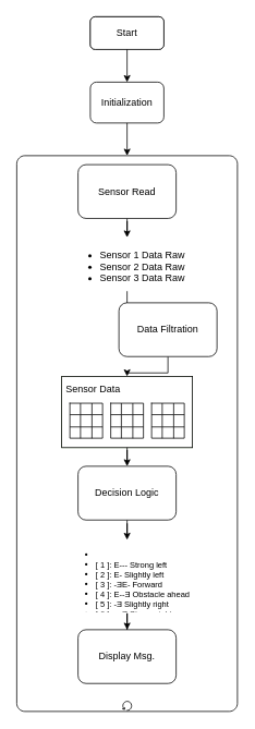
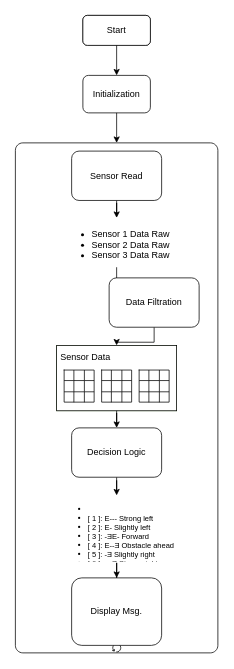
  <mxCell id="0" />
  <mxCell id="1" parent="0" />
  <mxCell id="2" value="Start" style="rounded=1;whiteSpace=wrap;html=1;" vertex="1" parent="1"><mxGeometry x="110" y="20" width="90" height="40" as="geometry" /></mxCell>
  <mxCell id="3" value="Initialization" style="whiteSpace=wrap;html=1;rounded=1;" vertex="1" parent="1"><mxGeometry x="110" y="100" width="90" height="50" as="geometry" /></mxCell>
  <mxCell id="4" value="Start" style="rounded=1;whiteSpace=wrap;html=1;" vertex="1" parent="1"><mxGeometry x="110" y="20" width="90" height="40" as="geometry" /></mxCell>
  <mxCell id="5" value="" style="endArrow=classic;html=1;rounded=0;" edge="1" parent="1" source="4" target="3"><mxGeometry width="50" height="50" relative="1" as="geometry"><mxPoint x="290" y="280" as="sourcePoint" /><mxPoint x="340" y="230" as="targetPoint" /></mxGeometry></mxCell>
  <mxCell id="6" value="" style="points=[[0.25,0,0],[0.5,0,0],[0.75,0,0],[1,0.25,0],[1,0.5,0],[1,0.75,0],[0.75,1,0],[0.5,1,0],[0.25,1,0],[0,0.75,0],[0,0.5,0],[0,0.25,0]];shape=mxgraph.bpmn.task;whiteSpace=wrap;rectStyle=rounded;size=10;html=1;container=1;expand=0;collapsible=0;taskMarker=abstract;isLoopStandard=1;" vertex="1" parent="1"><mxGeometry x="20" y="190" width="270" height="680" as="geometry" /></mxCell>
  <mxCell id="7" style="edgeStyle=orthogonalEdgeStyle;rounded=0;orthogonalLoop=1;jettySize=auto;html=1;" edge="1" parent="6" source="8" target="53"><mxGeometry relative="1" as="geometry" /></mxCell>
  <mxCell id="8" value="&lt;ul&gt;&lt;li&gt;Sensor 1 Data Raw&lt;/li&gt;&lt;li&gt;Sensor 2 Data Raw&amp;nbsp;&lt;/li&gt;&lt;li&gt;Sensor 3 Data Raw&lt;/li&gt;&lt;/ul&gt;" style="text;strokeColor=none;fillColor=none;html=1;whiteSpace=wrap;verticalAlign=middle;overflow=hidden;" vertex="1" parent="6"><mxGeometry x="60" y="100.0" width="150" height="65.806" as="geometry" /></mxCell>
  <mxCell id="9" value="" style="group;fillColor=#d5e8d4;strokeColor=#82b366;fillStyle=solid;" vertex="1" connectable="0" parent="6"><mxGeometry x="55" y="270.001" width="160" height="87.194" as="geometry" /></mxCell>
  <mxCell id="10" value="&amp;nbsp;Sensor Data&lt;div&gt;&lt;br&gt;&lt;/div&gt;&lt;div&gt;&lt;br&gt;&lt;/div&gt;&lt;div&gt;&lt;br&gt;&lt;/div&gt;&lt;div&gt;&lt;br&gt;&lt;/div&gt;" style="whiteSpace=wrap;html=1;align=left;" vertex="1" parent="9"><mxGeometry width="160" height="87.194" as="geometry" /></mxCell>
  <mxCell id="11" value="" style="shape=table;startSize=0;container=1;collapsible=0;childLayout=tableLayout;fontSize=16;" vertex="1" parent="9"><mxGeometry x="60" y="32.903" width="40" height="42.774" as="geometry" /></mxCell>
  <mxCell id="12" value="" style="shape=tableRow;horizontal=0;startSize=0;swimlaneHead=0;swimlaneBody=0;strokeColor=inherit;top=0;left=0;bottom=0;right=0;collapsible=0;dropTarget=0;fillColor=none;points=[[0,0.5],[1,0.5]];portConstraint=eastwest;fontSize=16;" vertex="1" parent="11"><mxGeometry width="40" height="14" as="geometry" /></mxCell>
  <mxCell id="13" value="" style="shape=partialRectangle;html=1;whiteSpace=wrap;connectable=0;strokeColor=inherit;overflow=hidden;fillColor=none;top=0;left=0;bottom=0;right=0;pointerEvents=1;fontSize=16;" vertex="1" parent="12"><mxGeometry width="13" height="14" as="geometry"><mxRectangle width="13" height="14" as="alternateBounds" /></mxGeometry></mxCell>
  <mxCell id="14" value="" style="shape=partialRectangle;html=1;whiteSpace=wrap;connectable=0;strokeColor=inherit;overflow=hidden;fillColor=none;top=0;left=0;bottom=0;right=0;pointerEvents=1;fontSize=16;" vertex="1" parent="12"><mxGeometry x="13" width="14" height="14" as="geometry"><mxRectangle width="14" height="14" as="alternateBounds" /></mxGeometry></mxCell>
  <mxCell id="15" value="" style="shape=partialRectangle;html=1;whiteSpace=wrap;connectable=0;strokeColor=inherit;overflow=hidden;fillColor=none;top=0;left=0;bottom=0;right=0;pointerEvents=1;fontSize=16;" vertex="1" parent="12"><mxGeometry x="27" width="13" height="14" as="geometry"><mxRectangle width="13" height="14" as="alternateBounds" /></mxGeometry></mxCell>
  <mxCell id="16" value="" style="shape=tableRow;horizontal=0;startSize=0;swimlaneHead=0;swimlaneBody=0;strokeColor=inherit;top=0;left=0;bottom=0;right=0;collapsible=0;dropTarget=0;fillColor=none;points=[[0,0.5],[1,0.5]];portConstraint=eastwest;fontSize=16;" vertex="1" parent="11"><mxGeometry y="14" width="40" height="15" as="geometry" /></mxCell>
  <mxCell id="17" value="" style="shape=partialRectangle;html=1;whiteSpace=wrap;connectable=0;strokeColor=inherit;overflow=hidden;fillColor=none;top=0;left=0;bottom=0;right=0;pointerEvents=1;fontSize=16;" vertex="1" parent="16"><mxGeometry width="13" height="15" as="geometry"><mxRectangle width="13" height="15" as="alternateBounds" /></mxGeometry></mxCell>
  <mxCell id="18" value="" style="shape=partialRectangle;html=1;whiteSpace=wrap;connectable=0;strokeColor=inherit;overflow=hidden;fillColor=none;top=0;left=0;bottom=0;right=0;pointerEvents=1;fontSize=16;" vertex="1" parent="16"><mxGeometry x="13" width="14" height="15" as="geometry"><mxRectangle width="14" height="15" as="alternateBounds" /></mxGeometry></mxCell>
  <mxCell id="19" value="" style="shape=partialRectangle;html=1;whiteSpace=wrap;connectable=0;strokeColor=inherit;overflow=hidden;fillColor=none;top=0;left=0;bottom=0;right=0;pointerEvents=1;fontSize=16;" vertex="1" parent="16"><mxGeometry x="27" width="13" height="15" as="geometry"><mxRectangle width="13" height="15" as="alternateBounds" /></mxGeometry></mxCell>
  <mxCell id="20" value="" style="shape=tableRow;horizontal=0;startSize=0;swimlaneHead=0;swimlaneBody=0;strokeColor=inherit;top=0;left=0;bottom=0;right=0;collapsible=0;dropTarget=0;fillColor=none;points=[[0,0.5],[1,0.5]];portConstraint=eastwest;fontSize=16;" vertex="1" parent="11"><mxGeometry y="29" width="40" height="14" as="geometry" /></mxCell>
  <mxCell id="21" value="" style="shape=partialRectangle;html=1;whiteSpace=wrap;connectable=0;strokeColor=inherit;overflow=hidden;fillColor=none;top=0;left=0;bottom=0;right=0;pointerEvents=1;fontSize=16;" vertex="1" parent="20"><mxGeometry width="13" height="14" as="geometry"><mxRectangle width="13" height="14" as="alternateBounds" /></mxGeometry></mxCell>
  <mxCell id="22" value="" style="shape=partialRectangle;html=1;whiteSpace=wrap;connectable=0;strokeColor=inherit;overflow=hidden;fillColor=none;top=0;left=0;bottom=0;right=0;pointerEvents=1;fontSize=16;" vertex="1" parent="20"><mxGeometry x="13" width="14" height="14" as="geometry"><mxRectangle width="14" height="14" as="alternateBounds" /></mxGeometry></mxCell>
  <mxCell id="23" value="" style="shape=partialRectangle;html=1;whiteSpace=wrap;connectable=0;strokeColor=inherit;overflow=hidden;fillColor=none;top=0;left=0;bottom=0;right=0;pointerEvents=1;fontSize=16;" vertex="1" parent="20"><mxGeometry x="27" width="13" height="14" as="geometry"><mxRectangle width="13" height="14" as="alternateBounds" /></mxGeometry></mxCell>
  <mxCell id="24" value="" style="shape=table;startSize=0;container=1;collapsible=0;childLayout=tableLayout;fontSize=16;" vertex="1" parent="9"><mxGeometry x="110" y="32.903" width="40" height="42.774" as="geometry" /></mxCell>
  <mxCell id="25" value="" style="shape=tableRow;horizontal=0;startSize=0;swimlaneHead=0;swimlaneBody=0;strokeColor=inherit;top=0;left=0;bottom=0;right=0;collapsible=0;dropTarget=0;fillColor=none;points=[[0,0.5],[1,0.5]];portConstraint=eastwest;fontSize=16;" vertex="1" parent="24"><mxGeometry width="40" height="14" as="geometry" /></mxCell>
  <mxCell id="26" value="" style="shape=partialRectangle;html=1;whiteSpace=wrap;connectable=0;strokeColor=inherit;overflow=hidden;fillColor=none;top=0;left=0;bottom=0;right=0;pointerEvents=1;fontSize=16;" vertex="1" parent="25"><mxGeometry width="13" height="14" as="geometry"><mxRectangle width="13" height="14" as="alternateBounds" /></mxGeometry></mxCell>
  <mxCell id="27" value="" style="shape=partialRectangle;html=1;whiteSpace=wrap;connectable=0;strokeColor=inherit;overflow=hidden;fillColor=none;top=0;left=0;bottom=0;right=0;pointerEvents=1;fontSize=16;" vertex="1" parent="25"><mxGeometry x="13" width="14" height="14" as="geometry"><mxRectangle width="14" height="14" as="alternateBounds" /></mxGeometry></mxCell>
  <mxCell id="28" value="" style="shape=partialRectangle;html=1;whiteSpace=wrap;connectable=0;strokeColor=inherit;overflow=hidden;fillColor=none;top=0;left=0;bottom=0;right=0;pointerEvents=1;fontSize=16;" vertex="1" parent="25"><mxGeometry x="27" width="13" height="14" as="geometry"><mxRectangle width="13" height="14" as="alternateBounds" /></mxGeometry></mxCell>
  <mxCell id="29" value="" style="shape=tableRow;horizontal=0;startSize=0;swimlaneHead=0;swimlaneBody=0;strokeColor=inherit;top=0;left=0;bottom=0;right=0;collapsible=0;dropTarget=0;fillColor=none;points=[[0,0.5],[1,0.5]];portConstraint=eastwest;fontSize=16;" vertex="1" parent="24"><mxGeometry y="14" width="40" height="15" as="geometry" /></mxCell>
  <mxCell id="30" value="" style="shape=partialRectangle;html=1;whiteSpace=wrap;connectable=0;strokeColor=inherit;overflow=hidden;fillColor=none;top=0;left=0;bottom=0;right=0;pointerEvents=1;fontSize=16;" vertex="1" parent="29"><mxGeometry width="13" height="15" as="geometry"><mxRectangle width="13" height="15" as="alternateBounds" /></mxGeometry></mxCell>
  <mxCell id="31" value="" style="shape=partialRectangle;html=1;whiteSpace=wrap;connectable=0;strokeColor=inherit;overflow=hidden;fillColor=none;top=0;left=0;bottom=0;right=0;pointerEvents=1;fontSize=16;" vertex="1" parent="29"><mxGeometry x="13" width="14" height="15" as="geometry"><mxRectangle width="14" height="15" as="alternateBounds" /></mxGeometry></mxCell>
  <mxCell id="32" value="" style="shape=partialRectangle;html=1;whiteSpace=wrap;connectable=0;strokeColor=inherit;overflow=hidden;fillColor=none;top=0;left=0;bottom=0;right=0;pointerEvents=1;fontSize=16;" vertex="1" parent="29"><mxGeometry x="27" width="13" height="15" as="geometry"><mxRectangle width="13" height="15" as="alternateBounds" /></mxGeometry></mxCell>
  <mxCell id="33" value="" style="shape=tableRow;horizontal=0;startSize=0;swimlaneHead=0;swimlaneBody=0;strokeColor=inherit;top=0;left=0;bottom=0;right=0;collapsible=0;dropTarget=0;fillColor=none;points=[[0,0.5],[1,0.5]];portConstraint=eastwest;fontSize=16;" vertex="1" parent="24"><mxGeometry y="29" width="40" height="14" as="geometry" /></mxCell>
  <mxCell id="34" value="" style="shape=partialRectangle;html=1;whiteSpace=wrap;connectable=0;strokeColor=inherit;overflow=hidden;fillColor=none;top=0;left=0;bottom=0;right=0;pointerEvents=1;fontSize=16;" vertex="1" parent="33"><mxGeometry width="13" height="14" as="geometry"><mxRectangle width="13" height="14" as="alternateBounds" /></mxGeometry></mxCell>
  <mxCell id="35" value="" style="shape=partialRectangle;html=1;whiteSpace=wrap;connectable=0;strokeColor=inherit;overflow=hidden;fillColor=none;top=0;left=0;bottom=0;right=0;pointerEvents=1;fontSize=16;" vertex="1" parent="33"><mxGeometry x="13" width="14" height="14" as="geometry"><mxRectangle width="14" height="14" as="alternateBounds" /></mxGeometry></mxCell>
  <mxCell id="36" value="" style="shape=partialRectangle;html=1;whiteSpace=wrap;connectable=0;strokeColor=inherit;overflow=hidden;fillColor=none;top=0;left=0;bottom=0;right=0;pointerEvents=1;fontSize=16;" vertex="1" parent="33"><mxGeometry x="27" width="13" height="14" as="geometry"><mxRectangle width="13" height="14" as="alternateBounds" /></mxGeometry></mxCell>
  <mxCell id="37" value="" style="shape=table;startSize=0;container=1;collapsible=0;childLayout=tableLayout;fontSize=16;" vertex="1" parent="9"><mxGeometry x="10" y="32.903" width="40" height="42.774" as="geometry" /></mxCell>
  <mxCell id="38" value="" style="shape=tableRow;horizontal=0;startSize=0;swimlaneHead=0;swimlaneBody=0;strokeColor=inherit;top=0;left=0;bottom=0;right=0;collapsible=0;dropTarget=0;fillColor=none;points=[[0,0.5],[1,0.5]];portConstraint=eastwest;fontSize=16;" vertex="1" parent="37"><mxGeometry width="40" height="14" as="geometry" /></mxCell>
  <mxCell id="39" value="" style="shape=partialRectangle;html=1;whiteSpace=wrap;connectable=0;strokeColor=inherit;overflow=hidden;fillColor=none;top=0;left=0;bottom=0;right=0;pointerEvents=1;fontSize=16;" vertex="1" parent="38"><mxGeometry width="13" height="14" as="geometry"><mxRectangle width="13" height="14" as="alternateBounds" /></mxGeometry></mxCell>
  <mxCell id="40" value="" style="shape=partialRectangle;html=1;whiteSpace=wrap;connectable=0;strokeColor=inherit;overflow=hidden;fillColor=none;top=0;left=0;bottom=0;right=0;pointerEvents=1;fontSize=16;" vertex="1" parent="38"><mxGeometry x="13" width="14" height="14" as="geometry"><mxRectangle width="14" height="14" as="alternateBounds" /></mxGeometry></mxCell>
  <mxCell id="41" value="" style="shape=partialRectangle;html=1;whiteSpace=wrap;connectable=0;strokeColor=inherit;overflow=hidden;fillColor=none;top=0;left=0;bottom=0;right=0;pointerEvents=1;fontSize=16;" vertex="1" parent="38"><mxGeometry x="27" width="13" height="14" as="geometry"><mxRectangle width="13" height="14" as="alternateBounds" /></mxGeometry></mxCell>
  <mxCell id="42" value="" style="shape=tableRow;horizontal=0;startSize=0;swimlaneHead=0;swimlaneBody=0;strokeColor=inherit;top=0;left=0;bottom=0;right=0;collapsible=0;dropTarget=0;fillColor=none;points=[[0,0.5],[1,0.5]];portConstraint=eastwest;fontSize=16;" vertex="1" parent="37"><mxGeometry y="14" width="40" height="15" as="geometry" /></mxCell>
  <mxCell id="43" value="" style="shape=partialRectangle;html=1;whiteSpace=wrap;connectable=0;strokeColor=inherit;overflow=hidden;fillColor=none;top=0;left=0;bottom=0;right=0;pointerEvents=1;fontSize=16;" vertex="1" parent="42"><mxGeometry width="13" height="15" as="geometry"><mxRectangle width="13" height="15" as="alternateBounds" /></mxGeometry></mxCell>
  <mxCell id="44" value="" style="shape=partialRectangle;html=1;whiteSpace=wrap;connectable=0;strokeColor=inherit;overflow=hidden;fillColor=none;top=0;left=0;bottom=0;right=0;pointerEvents=1;fontSize=16;" vertex="1" parent="42"><mxGeometry x="13" width="14" height="15" as="geometry"><mxRectangle width="14" height="15" as="alternateBounds" /></mxGeometry></mxCell>
  <mxCell id="45" value="" style="shape=partialRectangle;html=1;whiteSpace=wrap;connectable=0;strokeColor=inherit;overflow=hidden;fillColor=none;top=0;left=0;bottom=0;right=0;pointerEvents=1;fontSize=16;" vertex="1" parent="42"><mxGeometry x="27" width="13" height="15" as="geometry"><mxRectangle width="13" height="15" as="alternateBounds" /></mxGeometry></mxCell>
  <mxCell id="46" value="" style="shape=tableRow;horizontal=0;startSize=0;swimlaneHead=0;swimlaneBody=0;strokeColor=inherit;top=0;left=0;bottom=0;right=0;collapsible=0;dropTarget=0;fillColor=none;points=[[0,0.5],[1,0.5]];portConstraint=eastwest;fontSize=16;" vertex="1" parent="37"><mxGeometry y="29" width="40" height="14" as="geometry" /></mxCell>
  <mxCell id="47" value="" style="shape=partialRectangle;html=1;whiteSpace=wrap;connectable=0;strokeColor=inherit;overflow=hidden;fillColor=none;top=0;left=0;bottom=0;right=0;pointerEvents=1;fontSize=16;" vertex="1" parent="46"><mxGeometry width="13" height="14" as="geometry"><mxRectangle width="13" height="14" as="alternateBounds" /></mxGeometry></mxCell>
  <mxCell id="48" value="" style="shape=partialRectangle;html=1;whiteSpace=wrap;connectable=0;strokeColor=inherit;overflow=hidden;fillColor=none;top=0;left=0;bottom=0;right=0;pointerEvents=1;fontSize=16;" vertex="1" parent="46"><mxGeometry x="13" width="14" height="14" as="geometry"><mxRectangle width="14" height="14" as="alternateBounds" /></mxGeometry></mxCell>
  <mxCell id="49" value="" style="shape=partialRectangle;html=1;whiteSpace=wrap;connectable=0;strokeColor=inherit;overflow=hidden;fillColor=none;top=0;left=0;bottom=0;right=0;pointerEvents=1;fontSize=16;" vertex="1" parent="46"><mxGeometry x="27" width="13" height="14" as="geometry"><mxRectangle width="13" height="14" as="alternateBounds" /></mxGeometry></mxCell>
  <mxCell id="50" style="edgeStyle=orthogonalEdgeStyle;rounded=0;orthogonalLoop=1;jettySize=auto;html=1;" edge="1" parent="6" source="51" target="8"><mxGeometry relative="1" as="geometry" /></mxCell>
  <mxCell id="51" value="Sensor Read" style="rounded=1;whiteSpace=wrap;html=1;" vertex="1" parent="6"><mxGeometry x="75" y="10.968" width="120" height="65.806" as="geometry" /></mxCell>
  <mxCell id="52" style="edgeStyle=orthogonalEdgeStyle;rounded=0;orthogonalLoop=1;jettySize=auto;html=1;" edge="1" parent="6" source="53" target="10"><mxGeometry relative="1" as="geometry" /></mxCell>
  <mxCell id="53" value="Data Filtration" style="rounded=1;whiteSpace=wrap;html=1;" vertex="1" parent="6"><mxGeometry x="125" y="180.002" width="120" height="65.806" as="geometry" /></mxCell>
  <mxCell id="54" style="edgeStyle=orthogonalEdgeStyle;rounded=0;orthogonalLoop=1;jettySize=auto;html=1;" edge="1" parent="6" source="55" target="59"><mxGeometry relative="1" as="geometry" /></mxCell>
  <mxCell id="55" value="Decision Logic" style="rounded=1;whiteSpace=wrap;html=1;" vertex="1" parent="6"><mxGeometry x="75" y="379.996" width="120" height="65.806" as="geometry" /></mxCell>
  <mxCell id="56" style="edgeStyle=orthogonalEdgeStyle;rounded=0;orthogonalLoop=1;jettySize=auto;html=1;" edge="1" parent="6" source="10" target="55"><mxGeometry relative="1" as="geometry" /></mxCell>
- <mxCell id="57" value="Display Msg." style="rounded=1;whiteSpace=wrap;html=1;" vertex="1" parent="6"><mxGeometry x="75" y="579.997" width="120" height="65.806" as="geometry" /></mxCell>
+ <mxCell id="57" value="Display Msg." style="rounded=1;whiteSpace=wrap;html=1;" vertex="1" parent="6"><mxGeometry x="75" y="579.997" width="120" height="90" as="geometry" /></mxCell>
  <mxCell id="58" style="edgeStyle=orthogonalEdgeStyle;rounded=0;orthogonalLoop=1;jettySize=auto;html=1;" edge="1" parent="6" source="59" target="57"><mxGeometry relative="1" as="geometry" /></mxCell>
  <mxCell id="59" value="&lt;ul style=&quot;font-size: 10px;&quot;&gt;&lt;li&gt;&lt;li&gt;[ 1 ]: E--- Strong left&lt;/li&gt;&lt;li&gt;[ 2 ]:&amp;nbsp;E- Slightly left&lt;/li&gt;&lt;li&gt;[ 3 ]:&amp;nbsp;-ƎE- Forward&lt;/li&gt;&lt;li&gt;[ 4 ]:&amp;nbsp;E--Ǝ Obstacle ahead&lt;/li&gt;&lt;li&gt;[ 5 ]:&amp;nbsp;-Ǝ Slightly right&lt;/li&gt;&lt;li&gt;[ 6 ]:&amp;nbsp;---Ǝ Strong right&lt;/li&gt;&lt;/li&gt;&lt;/ul&gt;" style="text;strokeColor=none;fillColor=none;html=1;whiteSpace=wrap;verticalAlign=middle;overflow=hidden;" vertex="1" parent="6"><mxGeometry x="55" y="470" width="160" height="90" as="geometry" /></mxCell>
  <mxCell id="60" value="" style="endArrow=classic;html=1;rounded=0;" edge="1" parent="1" source="3" target="6"><mxGeometry width="50" height="50" relative="1" as="geometry"><mxPoint x="180" y="170" as="sourcePoint" /><mxPoint x="370" y="320" as="targetPoint" /></mxGeometry></mxCell>
